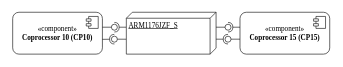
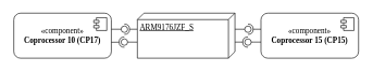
  <mxCell id="0" />
  <mxCell id="1" parent="0" />
  <mxCell id="2" value="«component»&lt;br&gt;&lt;b&gt;Coprocessor 15 (CP15)&lt;/b&gt;" style="html=1;dropTarget=0;whiteSpace=wrap;rounded=1;fontFamily=Computer Modern;" vertex="1" parent="1"><mxGeometry x="400" y="20" width="150" height="70" as="geometry" /></mxCell>
  <mxCell id="3" value="" style="shape=module;jettyWidth=8;jettyHeight=4;fontFamily=Computer Modern;" vertex="1" parent="2"><mxGeometry x="1" width="20" height="20" relative="1" as="geometry"><mxPoint x="-27" y="7" as="offset" /></mxGeometry></mxCell>
- <mxCell id="4" value="«component»&lt;br&gt;&lt;b&gt;Coprocessor 10 (CP10)&lt;/b&gt;" style="html=1;dropTarget=0;whiteSpace=wrap;rounded=1;fontFamily=Computer Modern;" vertex="1" parent="1"><mxGeometry x="20" y="20" width="150" height="70" as="geometry" /></mxCell>
+ <mxCell id="4" value="«component»&lt;br&gt;&lt;b&gt;Coprocessor 10 (CP17)&lt;/b&gt;" style="html=1;dropTarget=0;whiteSpace=wrap;rounded=1;fontFamily=Computer Modern;" vertex="1" parent="1"><mxGeometry x="20" y="20" width="150" height="70" as="geometry" /></mxCell>
  <mxCell id="5" value="" style="shape=module;jettyWidth=8;jettyHeight=4;fontFamily=Computer Modern;" vertex="1" parent="4"><mxGeometry x="1" width="20" height="20" relative="1" as="geometry"><mxPoint x="-27" y="7" as="offset" /></mxGeometry></mxCell>
  <mxCell id="6" value="" style="rounded=0;orthogonalLoop=1;jettySize=auto;html=1;endArrow=halfCircle;endFill=0;endSize=6;strokeWidth=1;sketch=0;fontFamily=Computer Modern;" edge="1" target="8" parent="1"><mxGeometry relative="1" as="geometry"><mxPoint x="210" y="45" as="sourcePoint" /></mxGeometry></mxCell>
  <mxCell id="7" value="" style="rounded=0;orthogonalLoop=1;jettySize=auto;html=1;endArrow=oval;endFill=0;sketch=0;sourcePerimeterSpacing=0;targetPerimeterSpacing=0;endSize=10;fontFamily=Computer Modern;" edge="1" target="8" parent="1"><mxGeometry relative="1" as="geometry"><mxPoint x="170" y="45" as="sourcePoint" /></mxGeometry></mxCell>
  <mxCell id="8" value="" style="ellipse;whiteSpace=wrap;html=1;align=center;aspect=fixed;fillColor=none;strokeColor=none;resizable=0;perimeter=centerPerimeter;rotatable=0;allowArrows=0;points=[];outlineConnect=1;fontFamily=Computer Modern;" vertex="1" parent="1"><mxGeometry x="185" y="40" width="10" height="10" as="geometry" /></mxCell>
  <mxCell id="9" value="" style="rounded=0;orthogonalLoop=1;jettySize=auto;html=1;endArrow=halfCircle;endFill=0;endSize=6;strokeWidth=1;sketch=0;exitX=1;exitY=0.647;exitDx=0;exitDy=0;exitPerimeter=0;fontFamily=Computer Modern;" edge="1" parent="1" target="11" source="4"><mxGeometry relative="1" as="geometry"><mxPoint x="210" y="65" as="sourcePoint" /></mxGeometry></mxCell>
  <mxCell id="10" value="" style="rounded=0;orthogonalLoop=1;jettySize=auto;html=1;endArrow=oval;endFill=0;sketch=0;sourcePerimeterSpacing=0;targetPerimeterSpacing=0;endSize=10;exitX=0;exitY=0.644;exitDx=0;exitDy=0;exitPerimeter=0;fontFamily=Computer Modern;" edge="1" parent="1" target="11"><mxGeometry relative="1" as="geometry"><mxPoint x="210" y="65.08" as="sourcePoint" /></mxGeometry></mxCell>
  <mxCell id="11" value="" style="ellipse;whiteSpace=wrap;html=1;align=center;aspect=fixed;fillColor=none;strokeColor=none;resizable=0;perimeter=centerPerimeter;rotatable=0;allowArrows=0;points=[];outlineConnect=1;fontFamily=Computer Modern;" vertex="1" parent="1"><mxGeometry x="185" y="60" width="10" height="10" as="geometry" /></mxCell>
  <mxCell id="12" value="" style="rounded=0;orthogonalLoop=1;jettySize=auto;html=1;endArrow=halfCircle;endFill=0;endSize=6;strokeWidth=1;sketch=0;fontFamily=Computer Modern;" edge="1" parent="1" target="14"><mxGeometry relative="1" as="geometry"><mxPoint x="400" y="45" as="sourcePoint" /></mxGeometry></mxCell>
  <mxCell id="13" value="" style="rounded=0;orthogonalLoop=1;jettySize=auto;html=1;endArrow=oval;endFill=0;sketch=0;sourcePerimeterSpacing=0;targetPerimeterSpacing=0;endSize=10;fontFamily=Computer Modern;" edge="1" parent="1" target="14"><mxGeometry relative="1" as="geometry"><mxPoint x="360" y="45" as="sourcePoint" /></mxGeometry></mxCell>
  <mxCell id="14" value="" style="ellipse;whiteSpace=wrap;html=1;align=center;aspect=fixed;fillColor=none;strokeColor=none;resizable=0;perimeter=centerPerimeter;rotatable=0;allowArrows=0;points=[];outlineConnect=1;fontFamily=Computer Modern;" vertex="1" parent="1"><mxGeometry x="375" y="40" width="10" height="10" as="geometry" /></mxCell>
  <mxCell id="15" value="" style="rounded=0;orthogonalLoop=1;jettySize=auto;html=1;endArrow=halfCircle;endFill=0;endSize=6;strokeWidth=1;sketch=0;exitX=1;exitY=0.647;exitDx=0;exitDy=0;exitPerimeter=0;fontFamily=Computer Modern;" edge="1" parent="1" target="17"><mxGeometry relative="1" as="geometry"><mxPoint x="360" y="65" as="sourcePoint" /></mxGeometry></mxCell>
  <mxCell id="16" value="" style="rounded=0;orthogonalLoop=1;jettySize=auto;html=1;endArrow=oval;endFill=0;sketch=0;sourcePerimeterSpacing=0;targetPerimeterSpacing=0;endSize=10;exitX=0;exitY=0.644;exitDx=0;exitDy=0;exitPerimeter=0;fontFamily=Computer Modern;" edge="1" parent="1" target="17"><mxGeometry relative="1" as="geometry"><mxPoint x="400" y="65" as="sourcePoint" /></mxGeometry></mxCell>
  <mxCell id="17" value="" style="ellipse;whiteSpace=wrap;html=1;align=center;aspect=fixed;fillColor=none;strokeColor=none;resizable=0;perimeter=centerPerimeter;rotatable=0;allowArrows=0;points=[];outlineConnect=1;fontFamily=Computer Modern;" vertex="1" parent="1"><mxGeometry x="375" y="60" width="10" height="10" as="geometry" /></mxCell>
- <mxCell id="18" value="ARM1176JZF_S" style="verticalAlign=top;align=left;spacingTop=8;spacingLeft=2;spacingRight=12;shape=cube;size=10;direction=south;fontStyle=4;html=1;whiteSpace=wrap;fontFamily=Computer Modern;" vertex="1" parent="1"><mxGeometry x="210" y="20" width="150" height="70" as="geometry" /></mxCell>
+ <mxCell id="18" value="ARM9176JZF_S" style="verticalAlign=top;align=left;spacingTop=8;spacingLeft=2;spacingRight=12;shape=cube;size=10;direction=south;fontStyle=4;html=1;whiteSpace=wrap;fontFamily=Computer Modern;" vertex="1" parent="1"><mxGeometry x="210" y="20" width="150" height="70" as="geometry" /></mxCell>
